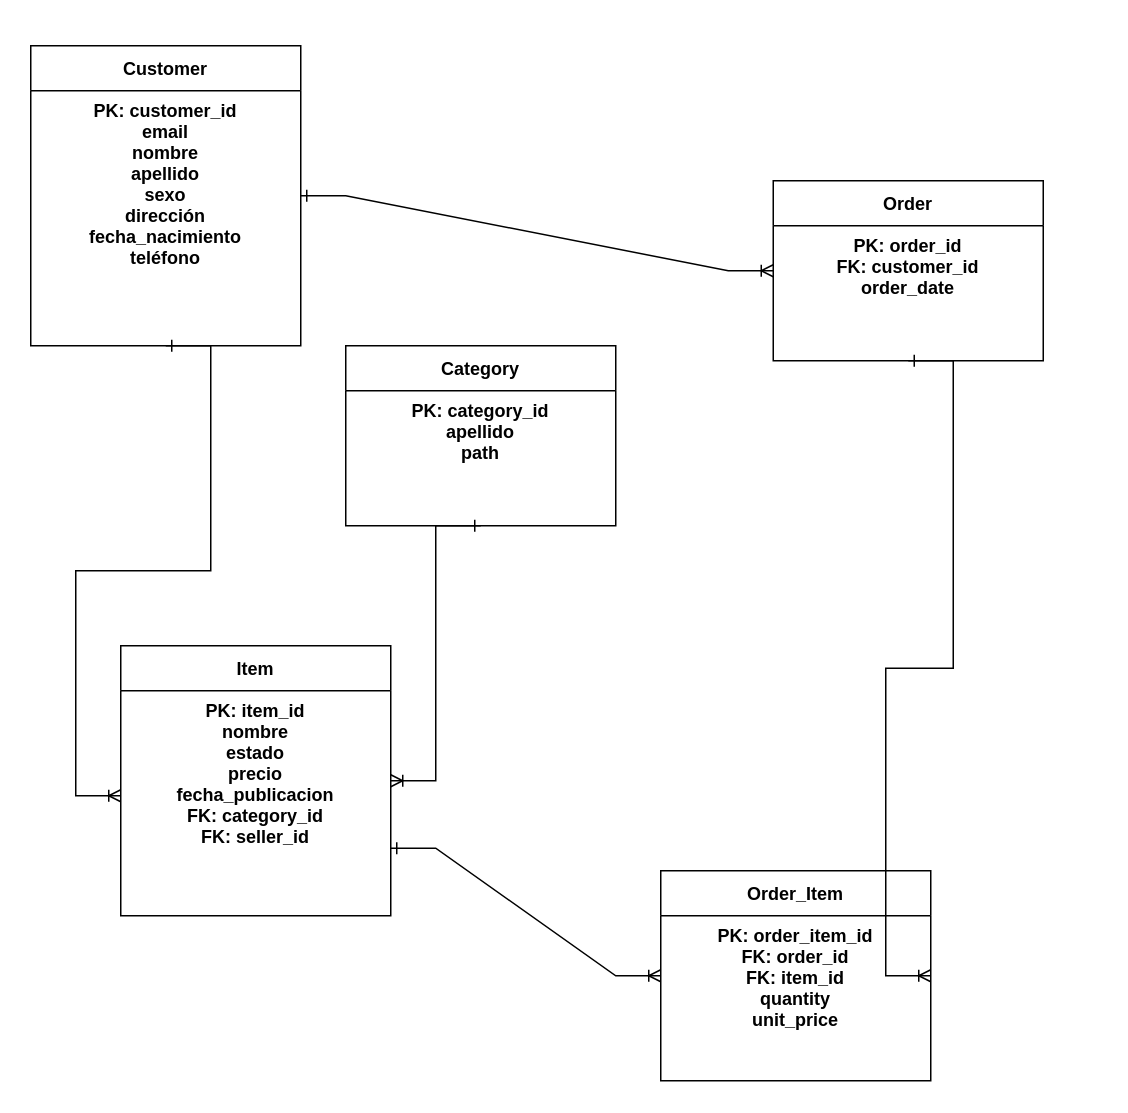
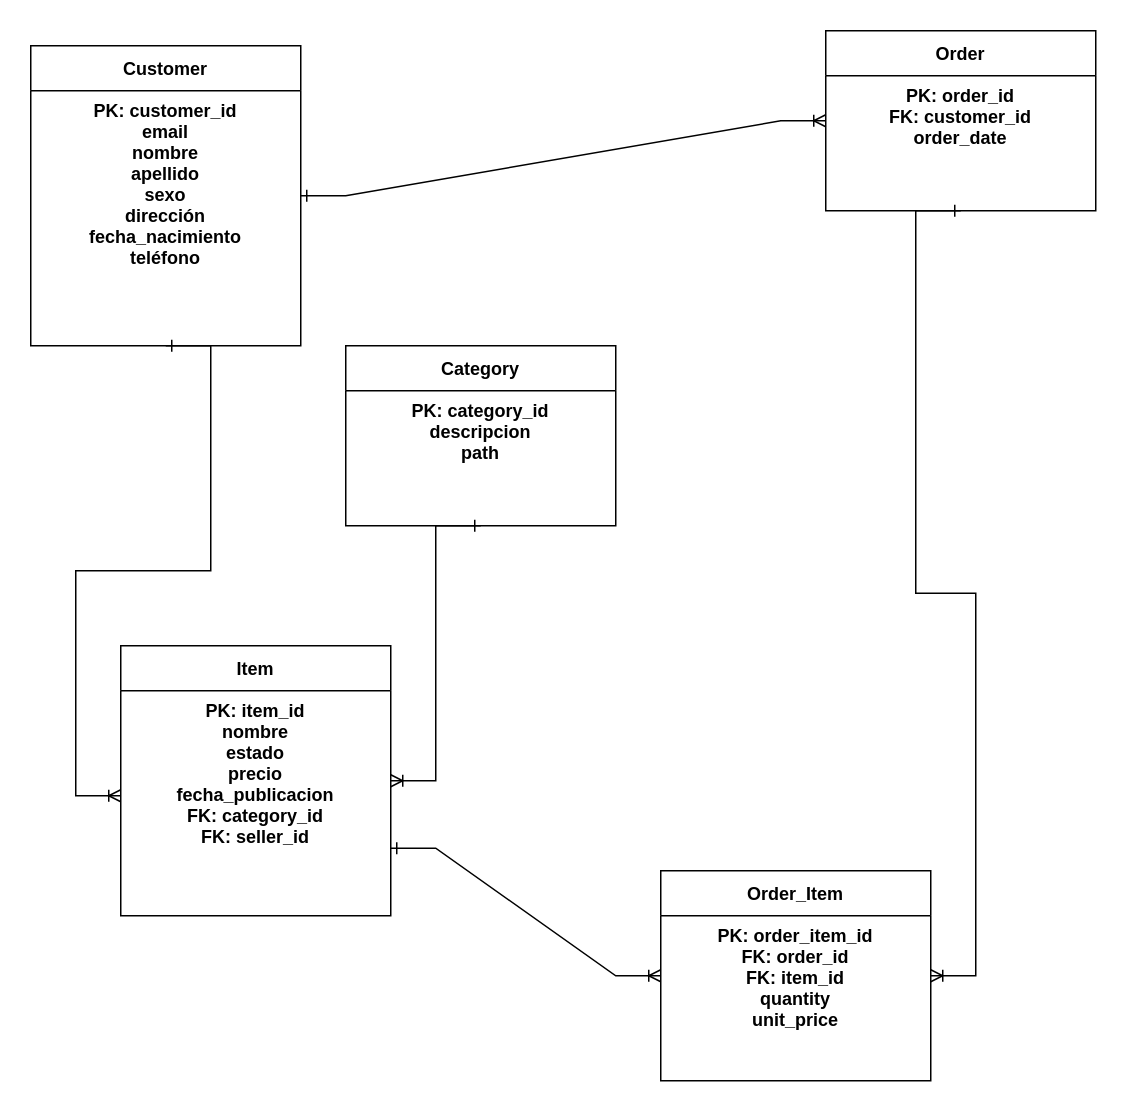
  <mxCell id="0" />
  <mxCell id="1" parent="0" />
  <mxCell id="2" value="&#10;&#10;&#10;&#10;&#10;&#10;&#10;&#10;&#10;Customer&#10;&#10;PK: customer_id&#10;email&#10;nombre&#10;apellido&#10;sexo&#10;dirección&#10;fecha_nacimiento&#10;teléfono" style="shape=table;startSize=30;container=1;collapsible=1;childLayout=tableLayout;fixedRows=1;rowLines=0;fontStyle=1;align=center;resizeLast=1;" parent="1" vertex="1"><mxGeometry x="20" y="30" width="180" height="200" as="geometry" /></mxCell>
- <mxCell id="3" value="&#10;&#10;&#10;&#10;Order&#10;&#10;PK: order_id&#10;FK: customer_id&#10;order_date" style="shape=table;startSize=30;container=1;collapsible=1;childLayout=tableLayout;fixedRows=1;rowLines=0;fontStyle=1;align=center;resizeLast=1;" parent="1" vertex="1"><mxGeometry x="515" y="120" width="180" height="120" as="geometry" /></mxCell>
+ <mxCell id="3" value="&#10;&#10;&#10;&#10;Order&#10;&#10;PK: order_id&#10;FK: customer_id&#10;order_date" style="shape=table;startSize=30;container=1;collapsible=1;childLayout=tableLayout;fixedRows=1;rowLines=0;fontStyle=1;align=center;resizeLast=1;" parent="1" vertex="1"><mxGeometry x="550" y="20" width="180" height="120" as="geometry" /></mxCell>
  <mxCell id="4" value="&#10;&#10;&#10;&#10;&#10;&#10;&#10;&#10;Item&#10;&#10;PK: item_id&#10;nombre&#10;estado&#10;precio&#10;fecha_publicacion&#10;FK: category_id&#10;FK: seller_id" style="shape=table;startSize=30;container=1;collapsible=1;childLayout=tableLayout;fixedRows=1;rowLines=0;fontStyle=1;align=center;resizeLast=1;" parent="1" vertex="1"><mxGeometry x="80" y="430" width="180" height="180" as="geometry" /></mxCell>
  <mxCell id="5" value="&#10;&#10;&#10;&#10;&#10;&#10;Order_Item&#10;&#10;PK: order_item_id&#10;FK: order_id&#10;FK: item_id&#10;quantity&#10;unit_price" style="shape=table;startSize=30;container=1;collapsible=1;childLayout=tableLayout;fixedRows=1;rowLines=0;fontStyle=1;align=center;resizeLast=1;" parent="1" vertex="1"><mxGeometry x="440" y="580" width="180" height="140" as="geometry" /></mxCell>
- <mxCell id="6" value="&#10;&#10;&#10;&#10;Category&#10;&#10;PK: category_id&#10;apellido&#10;path" style="shape=table;startSize=30;container=1;collapsible=1;childLayout=tableLayout;fixedRows=1;rowLines=0;fontStyle=1;align=center;resizeLast=1;" parent="1" vertex="1"><mxGeometry x="230" width="180" height="120" as="geometry" y="230" /></mxCell>
+ <mxCell id="6" value="&#10;&#10;&#10;&#10;Category&#10;&#10;PK: category_id&#10;descripcion&#10;path" style="shape=table;startSize=30;container=1;collapsible=1;childLayout=tableLayout;fixedRows=1;rowLines=0;fontStyle=1;align=center;resizeLast=1;" parent="1" vertex="1"><mxGeometry x="230" width="180" height="120" as="geometry" y="230" /></mxCell>
  <mxCell id="7" value="" style="edgeStyle=entityRelationEdgeStyle;fontSize=12;html=1;endArrow=ERoneToMany;startArrow=ERone;rounded=0;exitX=1;exitY=0.5;entryX=0;entryY=0.5;" parent="1" source="2" target="3" edge="1"><mxGeometry width="100" height="100" relative="1" as="geometry" /></mxCell>
  <mxCell id="8" value="" style="edgeStyle=entityRelationEdgeStyle;fontSize=12;html=1;endArrow=ERoneToMany;startArrow=ERone;rounded=0;exitX=0.5;exitY=1;entryX=1;entryY=0.5;entryDx=0;entryDy=0;" parent="1" source="3" target="5" edge="1"><mxGeometry width="100" height="100" relative="1" as="geometry"><mxPoint x="660" y="440" as="targetPoint" /><Array as="points"><mxPoint x="650" y="450" /></Array></mxGeometry></mxCell>
  <mxCell id="9" value="" style="edgeStyle=entityRelationEdgeStyle;fontSize=12;html=1;endArrow=ERoneToMany;startArrow=ERone;rounded=0;entryX=0;entryY=0.5;exitX=1;exitY=0.75;exitDx=0;exitDy=0;" parent="1" source="4" target="5" edge="1"><mxGeometry width="100" height="100" relative="1" as="geometry"><mxPoint x="330" y="700" as="sourcePoint" /></mxGeometry></mxCell>
  <mxCell id="10" value="" style="edgeStyle=entityRelationEdgeStyle;fontSize=12;html=1;endArrow=ERoneToMany;startArrow=ERone;rounded=0;exitX=0.5;exitY=1;exitDx=0;exitDy=0;entryX=1;entryY=0.5;entryDx=0;entryDy=0;" parent="1" source="6" target="4" edge="1"><mxGeometry width="100" height="100" relative="1" as="geometry"><mxPoint x="440" y="330" as="sourcePoint" /><mxPoint x="310" y="540" as="targetPoint" /><Array as="points"><mxPoint x="520" y="490" /><mxPoint x="540" y="470" /></Array></mxGeometry></mxCell>
  <mxCell id="11" value="" style="edgeStyle=entityRelationEdgeStyle;fontSize=12;html=1;endArrow=ERoneToMany;startArrow=ERone;rounded=0;exitX=0.5;exitY=1;exitDx=0;exitDy=0;" parent="1" source="2" edge="1"><mxGeometry width="100" height="100" relative="1" as="geometry"><mxPoint x="210" y="140" as="sourcePoint" /><mxPoint x="80" y="530" as="targetPoint" /><Array as="points"><mxPoint x="110" y="310" /><mxPoint x="120" y="310" /><mxPoint x="90" y="360" /></Array></mxGeometry></mxCell>
